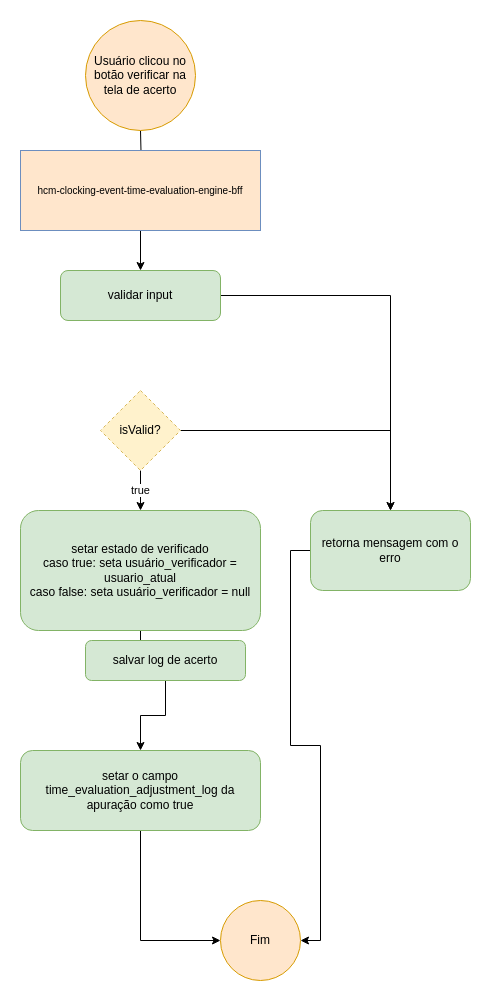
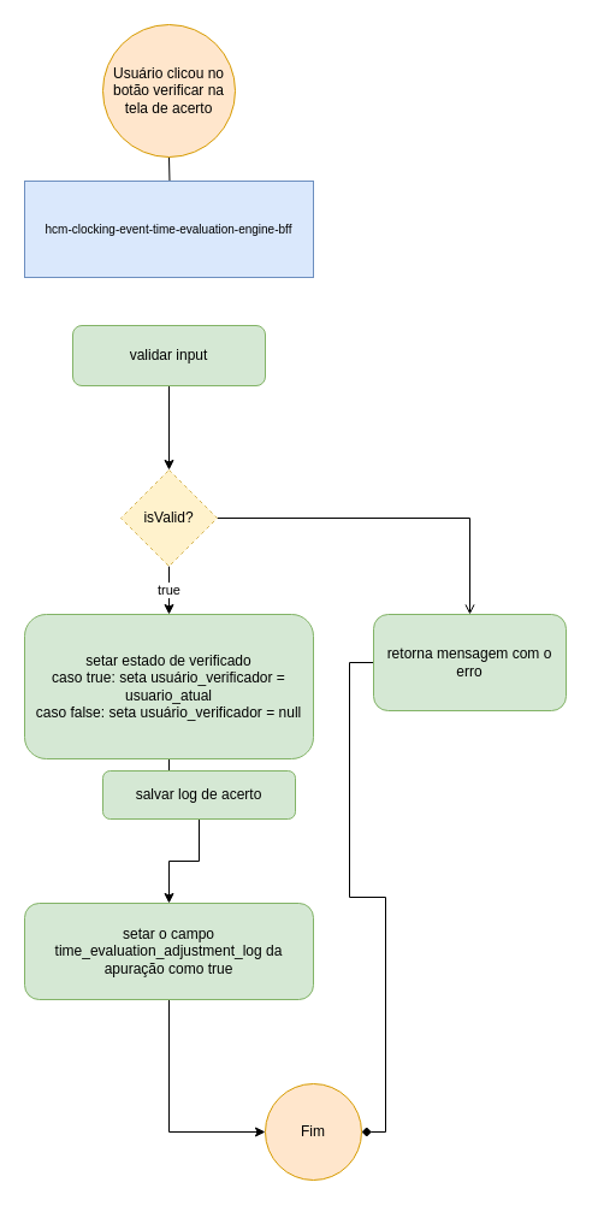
  <mxCell id="0" />
  <mxCell id="1" parent="0" />
  <mxCell id="2" style="edgeStyle=orthogonalEdgeStyle;rounded=0;orthogonalLoop=1;jettySize=auto;html=1;" parent="1" target="4" edge="1"><mxGeometry relative="1" as="geometry"><mxPoint x="140" y="130" as="sourcePoint" /></mxGeometry></mxCell>
- <mxCell id="3" style="edgeStyle=orthogonalEdgeStyle;rounded=0;orthogonalLoop=1;jettySize=auto;html=1;entryX=0.5;entryY=0;entryDx=0;entryDy=0;" parent="1" source="4" target="7" edge="1"><mxGeometry relative="1" as="geometry" /></mxCell>
- <mxCell id="4" value="&lt;font style=&quot;font-size: 10px;&quot;&gt;hcm-clocking-event-time-evaluation-engine-bff&lt;br&gt;&lt;/font&gt;" style="rounded=0;whiteSpace=wrap;html=1;fillColor=#ffe6cc;strokeColor=#6c8ebf;" parent="1" vertex="1"><mxGeometry x="20" y="150" width="240" height="80" as="geometry" /></mxCell>
+ <mxCell id="4" value="&lt;font style=&quot;font-size: 10px;&quot;&gt;hcm-clocking-event-time-evaluation-engine-bff&lt;br&gt;&lt;/font&gt;" style="rounded=0;whiteSpace=wrap;html=1;fillColor=#dae8fc;strokeColor=#6c8ebf;" parent="1" vertex="1"><mxGeometry x="20" y="150" width="240" height="80" as="geometry" /></mxCell>
  <mxCell id="5" value="Usuário clicou no botão verificar na tela de acerto" style="ellipse;whiteSpace=wrap;html=1;aspect=fixed;fillColor=#ffe6cc;strokeColor=#d79b00;" parent="1" vertex="1"><mxGeometry x="85" y="20" width="110" height="110" as="geometry" /></mxCell>
- <mxCell id="6" style="edgeStyle=orthogonalEdgeStyle;rounded=0;orthogonalLoop=1;jettySize=auto;html=1;" parent="1" source="7" target="18" edge="1"><mxGeometry relative="1" as="geometry" /></mxCell>
+ <mxCell id="6" style="edgeStyle=orthogonalEdgeStyle;rounded=0;orthogonalLoop=1;jettySize=auto;html=1;entryX=0.5;entryY=0;entryDx=0;entryDy=0;" parent="1" source="7" target="10" edge="1"><mxGeometry relative="1" as="geometry" /></mxCell>
  <mxCell id="7" value="validar input" style="rounded=1;whiteSpace=wrap;html=1;fillColor=#d5e8d4;strokeColor=#82b366;" parent="1" vertex="1"><mxGeometry x="60" y="270" width="160" height="50" as="geometry" /></mxCell>
  <mxCell id="8" value="true" style="edgeStyle=orthogonalEdgeStyle;rounded=0;orthogonalLoop=1;jettySize=auto;html=1;verticalAlign=middle;entryX=0.5;entryY=0;entryDx=0;entryDy=0;" edge="1" parent="1" source="10" target="12"><mxGeometry relative="1" as="geometry"><mxPoint x="140" y="530" as="targetPoint" /></mxGeometry></mxCell>
  <mxCell id="9" style="edgeStyle=orthogonalEdgeStyle;rounded=0;orthogonalLoop=1;jettySize=auto;html=1;entryX=0.5;entryY=0;entryDx=0;entryDy=0;endArrow=open;" edge="1" parent="1" source="10" target="18"><mxGeometry relative="1" as="geometry"><mxPoint x="460" y="510" as="targetPoint" /></mxGeometry></mxCell>
  <mxCell id="10" value="isValid?" style="rhombus;whiteSpace=wrap;html=1;fillColor=#fff2cc;strokeColor=#d6b656;dashed=1;" parent="1" vertex="1"><mxGeometry x="100" y="390" width="80" height="80" as="geometry" /></mxCell>
  <mxCell id="11" style="edgeStyle=orthogonalEdgeStyle;rounded=0;orthogonalLoop=1;jettySize=auto;html=1;entryX=0.5;entryY=0;entryDx=0;entryDy=0;" edge="1" parent="1" source="12" target="14"><mxGeometry relative="1" as="geometry" /></mxCell>
  <mxCell id="12" value="setar estado de verificado&lt;br&gt;caso true: seta usuário_verificador = usuario_atual&lt;br&gt;caso false: seta usuário_verificador = null" style="rounded=1;whiteSpace=wrap;html=1;fillColor=#d5e8d4;strokeColor=#82b366;" vertex="1" parent="1"><mxGeometry x="20" y="510" width="240" height="120" as="geometry" /></mxCell>
  <mxCell id="13" style="edgeStyle=orthogonalEdgeStyle;rounded=0;orthogonalLoop=1;jettySize=auto;html=1;entryX=0.5;entryY=0;entryDx=0;entryDy=0;" edge="1" parent="1" source="14" target="16"><mxGeometry relative="1" as="geometry" /></mxCell>
  <mxCell id="14" value="salvar log de acerto" style="rounded=1;whiteSpace=wrap;html=1;fillColor=#d5e8d4;strokeColor=#82b366;" vertex="1" parent="1"><mxGeometry x="85" y="640" width="160" height="40" as="geometry" /></mxCell>
  <mxCell id="15" style="edgeStyle=orthogonalEdgeStyle;rounded=0;orthogonalLoop=1;jettySize=auto;html=1;entryX=0;entryY=0.5;entryDx=0;entryDy=0;" edge="1" parent="1" source="16" target="19"><mxGeometry relative="1" as="geometry" /></mxCell>
  <mxCell id="16" value="setar o campo time_evaluation_adjustment_log da apuração como true" style="rounded=1;whiteSpace=wrap;html=1;fillColor=#d5e8d4;strokeColor=#82b366;" vertex="1" parent="1"><mxGeometry x="20" y="750" width="240" height="80" as="geometry" /></mxCell>
- <mxCell id="17" style="edgeStyle=orthogonalEdgeStyle;rounded=0;orthogonalLoop=1;jettySize=auto;html=1;entryX=1;entryY=0.5;entryDx=0;entryDy=0;" edge="1" parent="1" source="18" target="19"><mxGeometry relative="1" as="geometry" /></mxCell>
+ <mxCell id="17" style="edgeStyle=orthogonalEdgeStyle;rounded=0;orthogonalLoop=1;jettySize=auto;html=1;entryX=1;entryY=0.5;entryDx=0;entryDy=0;endArrow=diamond;" edge="1" parent="1" source="18" target="19"><mxGeometry relative="1" as="geometry" /></mxCell>
  <mxCell id="18" value="retorna mensagem com o erro" style="rounded=1;whiteSpace=wrap;html=1;fillColor=#d5e8d4;strokeColor=#82b366;" vertex="1" parent="1"><mxGeometry x="310" y="510" width="160" height="80" as="geometry" /></mxCell>
  <mxCell id="19" value="Fim" style="ellipse;whiteSpace=wrap;html=1;aspect=fixed;fillColor=#ffe6cc;strokeColor=#d79b00;" vertex="1" parent="1"><mxGeometry x="220" y="900" width="80" height="80" as="geometry" /></mxCell>
